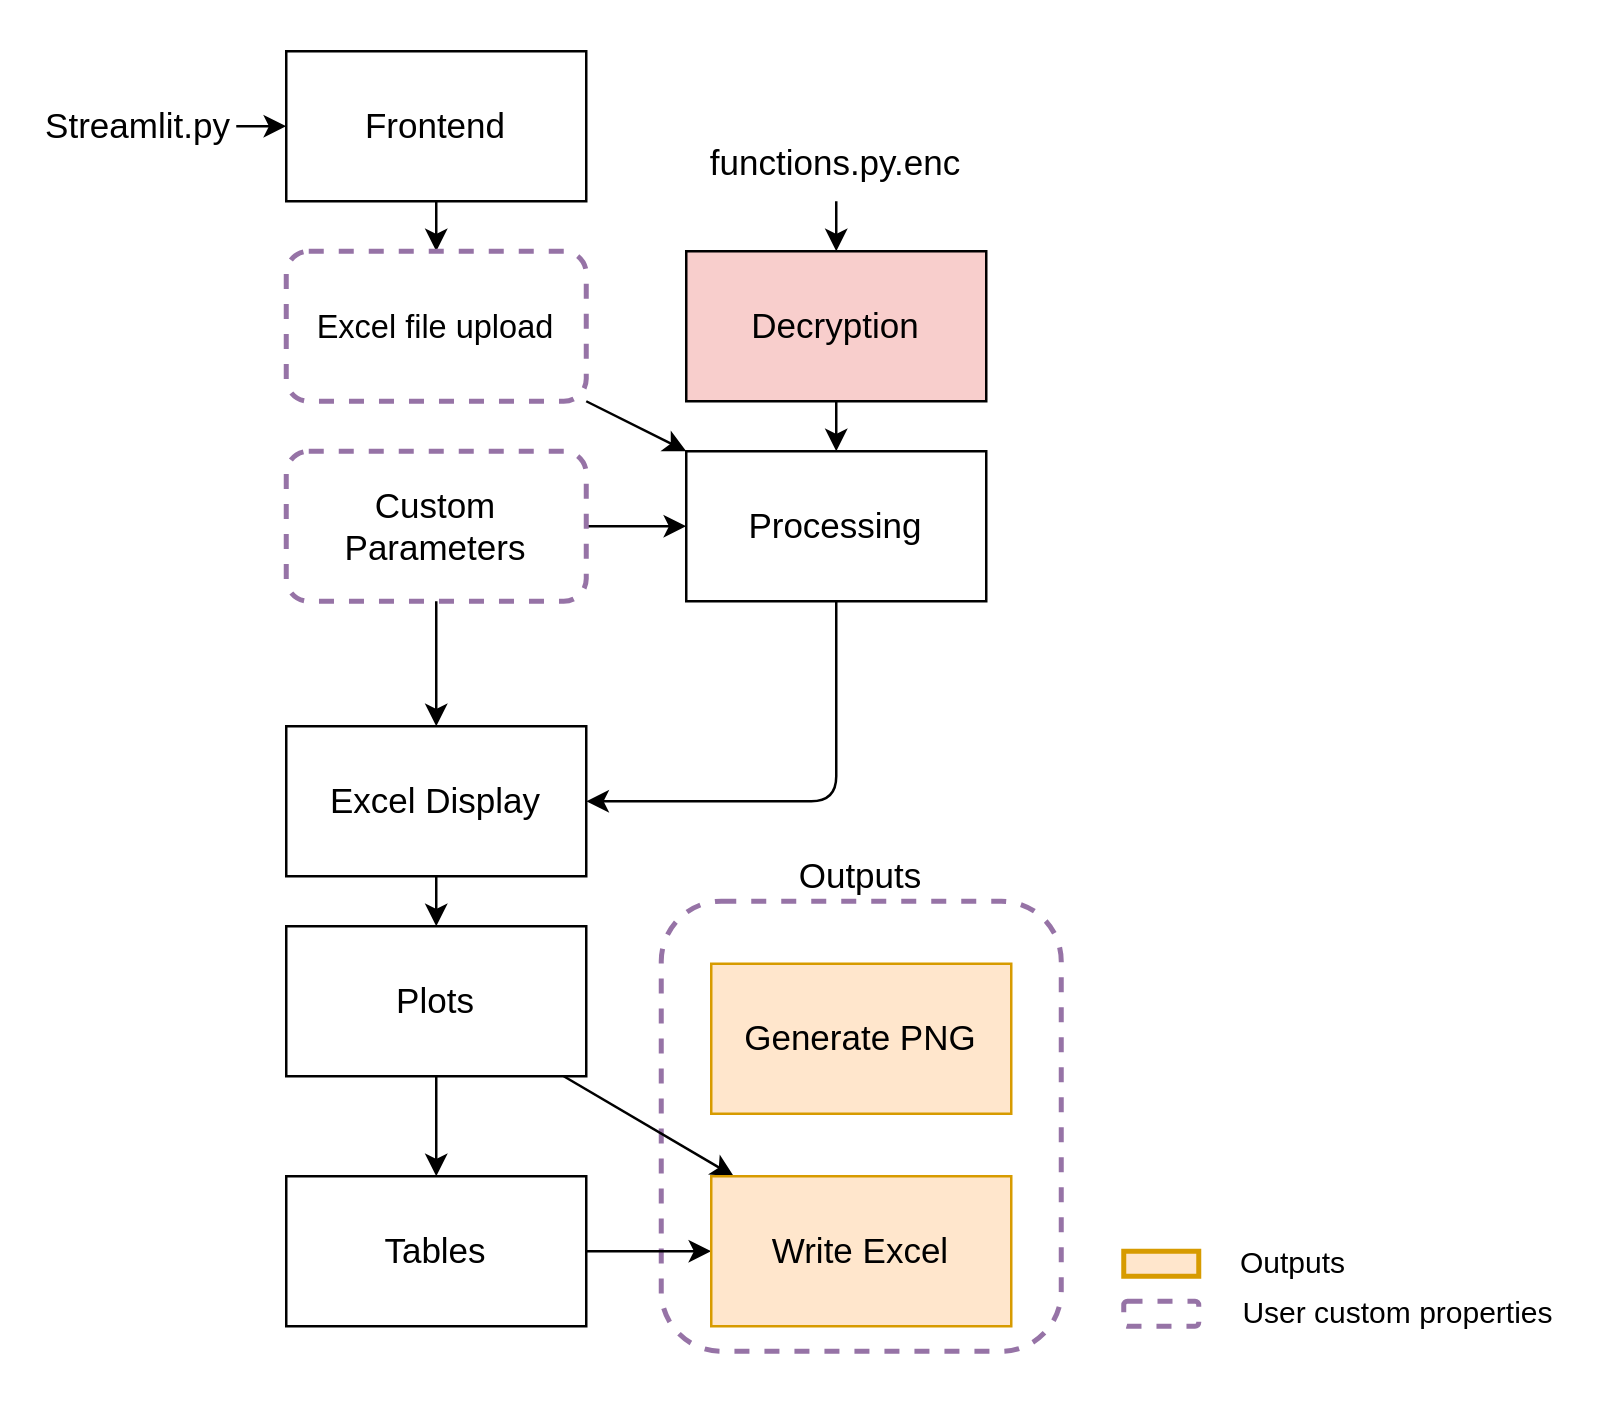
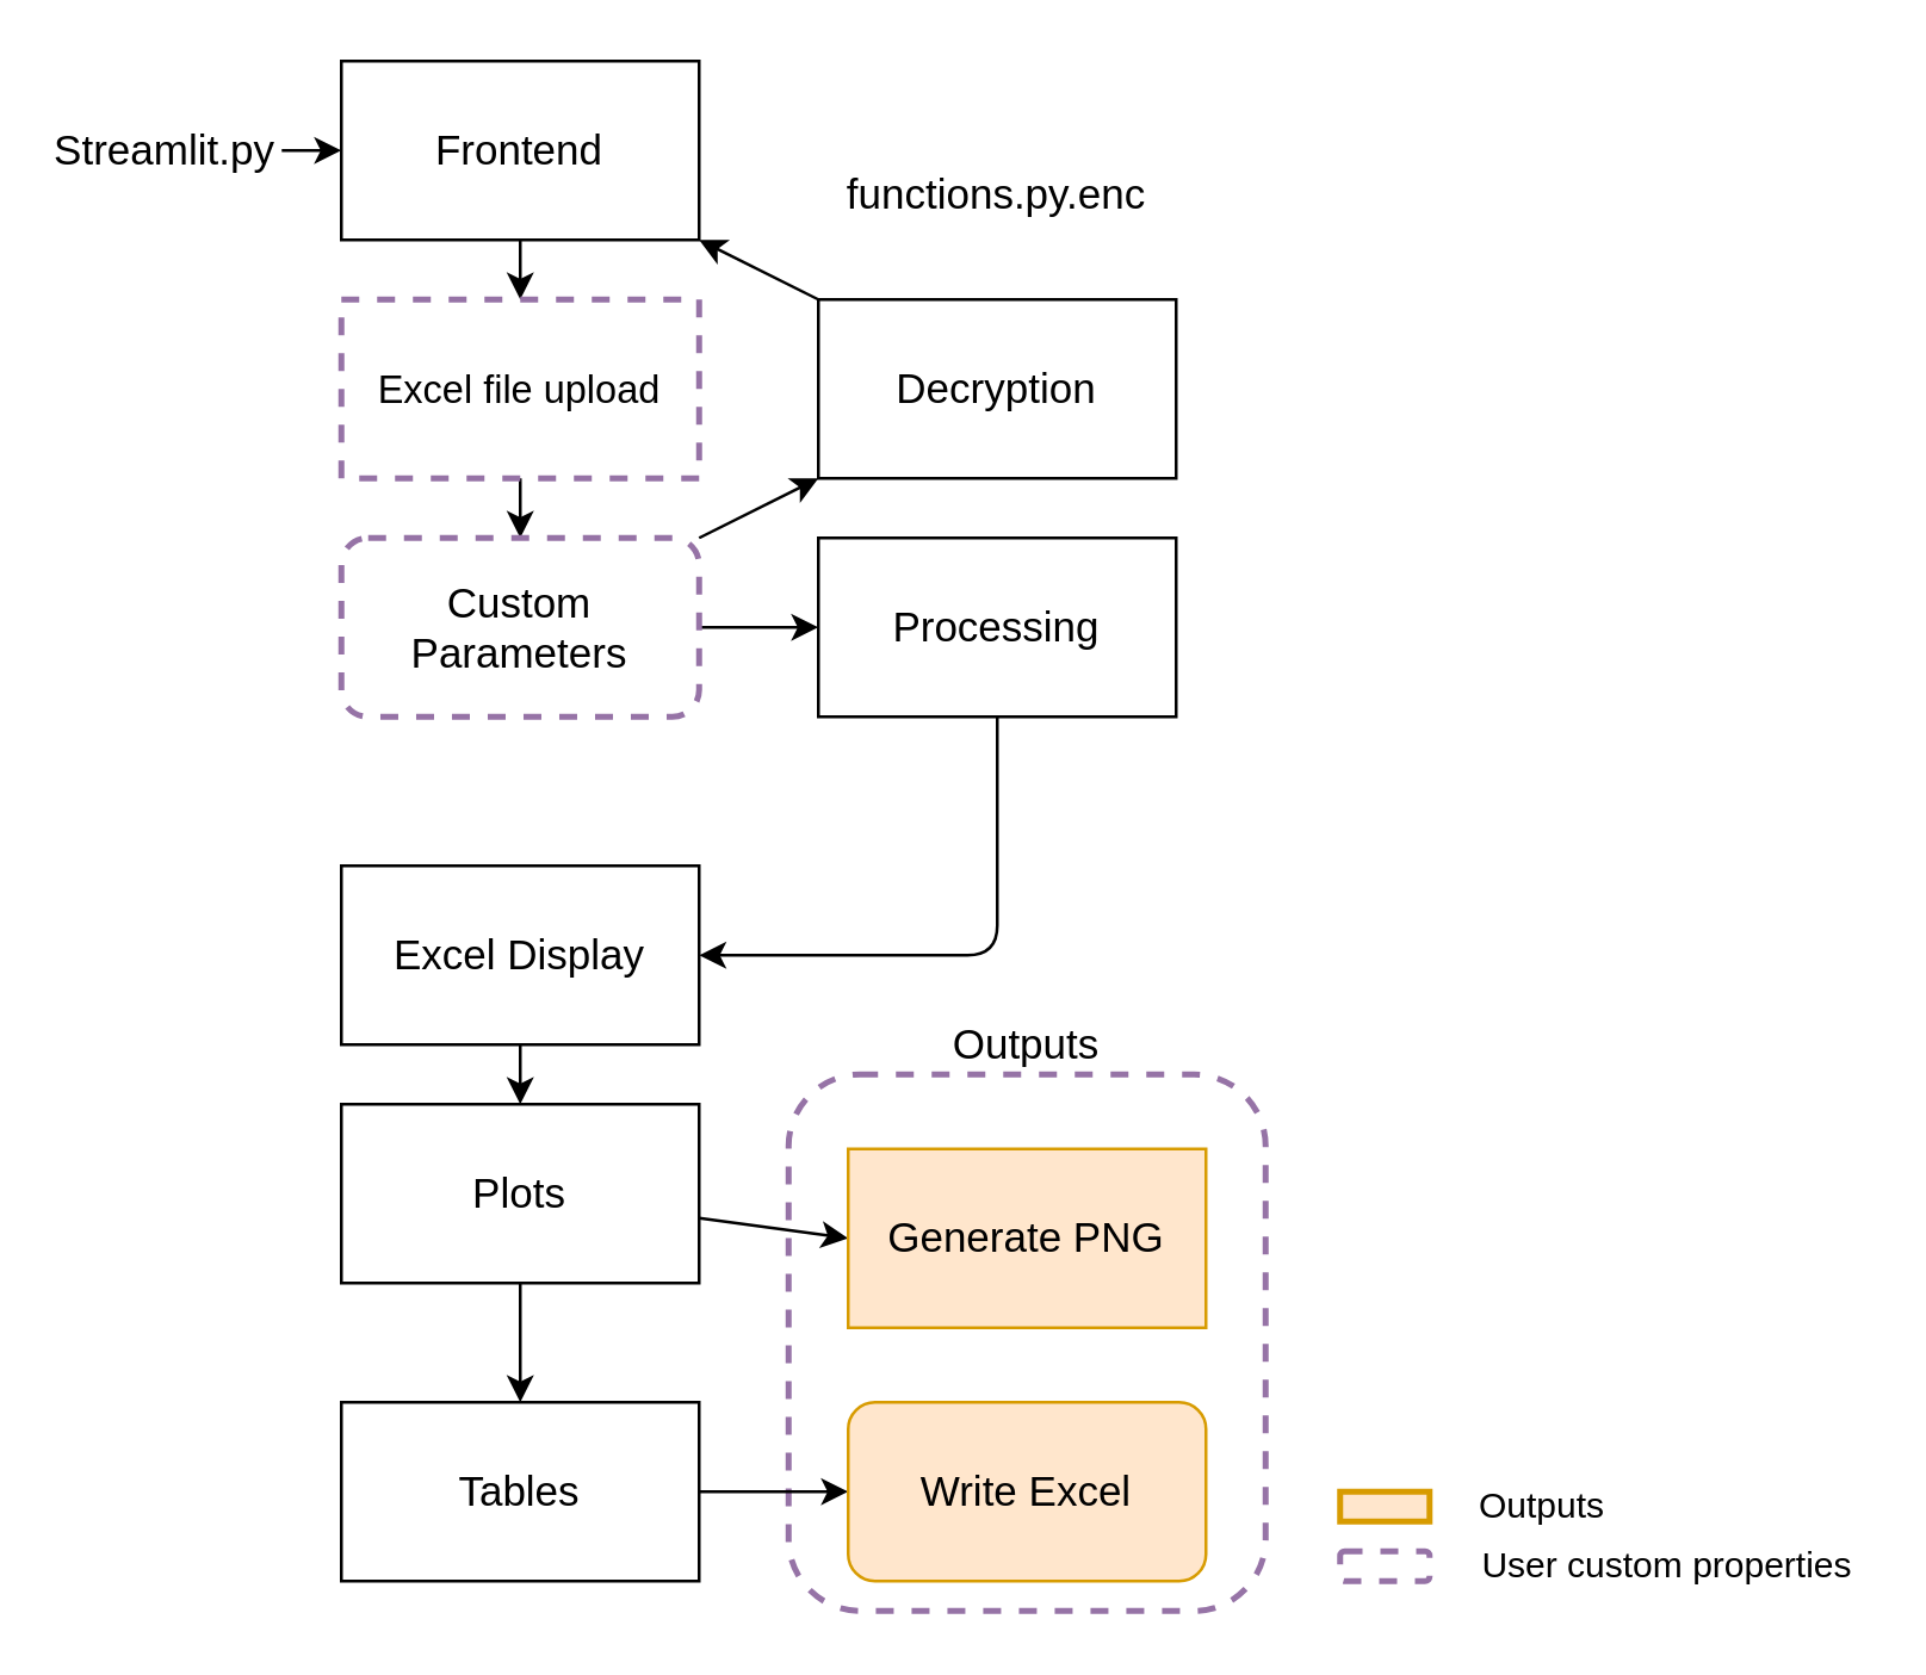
  <mxCell id="0" />
  <mxCell id="1" parent="0" />
  <mxCell id="2" value="" style="rounded=1;whiteSpace=wrap;html=1;dashed=1;strokeColor=#9673a6;strokeWidth=2;align=center;verticalAlign=middle;fontFamily=Helvetica;fontSize=12;fontColor=default;fillColor=none;" vertex="1" parent="1"><mxGeometry x="264" y="360" width="160" height="180" as="geometry" /></mxCell>
  <mxCell id="3" style="edgeStyle=none;html=1;" edge="1" parent="1" source="4" target="6"><mxGeometry relative="1" as="geometry" /></mxCell>
  <mxCell id="4" value="Frontend" style="rounded=0;whiteSpace=wrap;html=1;fillColor=default;strokeColor=default;align=center;verticalAlign=middle;fontFamily=Helvetica;fontSize=14;fontColor=default;" vertex="1" parent="1"><mxGeometry x="114" y="20" width="120" height="60" as="geometry" /></mxCell>
- <mxCell id="5" style="edgeStyle=none;html=1;" edge="1" parent="1" source="6" target="20"><mxGeometry relative="1" as="geometry" /></mxCell>
- <mxCell id="6" value="Excel file upload" style="rounded=1;whiteSpace=wrap;html=1;fillColor=none;strokeColor=#9673a6;dashed=1;strokeWidth=2;fontSize=13;" vertex="1" parent="1"><mxGeometry x="114" y="100" width="120" height="60" as="geometry" /></mxCell>
- <mxCell id="7" style="edgeStyle=none;html=1;entryX=0.5;entryY=0;entryDx=0;entryDy=0;" edge="1" parent="1" source="9" target="11"><mxGeometry relative="1" as="geometry" /></mxCell>
+ <mxCell id="5" style="edgeStyle=none;html=1;" edge="1" parent="1" source="6" target="9"><mxGeometry relative="1" as="geometry" /></mxCell>
+ <mxCell id="6" value="Excel file upload" style="whiteSpace=wrap;html=1;fillColor=none;strokeColor=#9673a6;dashed=1;strokeWidth=2;fontSize=13;rounded=0;" vertex="1" parent="1"><mxGeometry x="114" y="100" width="120" height="60" as="geometry" /></mxCell>
+ <mxCell id="7" style="edgeStyle=none;html=1;" edge="1" parent="1" source="9" target="18"><mxGeometry relative="1" as="geometry" /></mxCell>
  <mxCell id="8" style="edgeStyle=none;html=1;" edge="1" parent="1" source="9" target="20"><mxGeometry relative="1" as="geometry" /></mxCell>
  <mxCell id="9" value="Custom Parameters" style="rounded=1;whiteSpace=wrap;html=1;dashed=1;strokeColor=#9673a6;strokeWidth=2;align=center;verticalAlign=middle;fontFamily=Helvetica;fontSize=14;fontColor=default;fillColor=none;" vertex="1" parent="1"><mxGeometry x="114" y="180" width="120" height="60" as="geometry" /></mxCell>
  <mxCell id="10" style="edgeStyle=none;html=1;" edge="1" parent="1" source="11" target="14"><mxGeometry relative="1" as="geometry" /></mxCell>
  <mxCell id="11" value="Excel Display" style="rounded=0;whiteSpace=wrap;html=1;fontFamily=Helvetica;fontSize=14;" vertex="1" parent="1"><mxGeometry x="114" y="290" width="120" height="60" as="geometry" /></mxCell>
  <mxCell id="12" style="edgeStyle=none;html=1;" edge="1" parent="1" source="14" target="16"><mxGeometry relative="1" as="geometry" /></mxCell>
- <mxCell id="13" style="edgeStyle=none;html=1;" edge="1" parent="1" source="14" target="21"><mxGeometry relative="1" as="geometry" /></mxCell>
+ <mxCell id="13" style="edgeStyle=none;html=1;entryX=0;entryY=0.5;entryDx=0;entryDy=0;" edge="1" parent="1" source="14" target="22"><mxGeometry relative="1" as="geometry" /></mxCell>
  <mxCell id="14" value="Plots" style="rounded=0;whiteSpace=wrap;html=1;fontFamily=Helvetica;fontSize=14;" vertex="1" parent="1"><mxGeometry x="114" y="370" width="120" height="60" as="geometry" /></mxCell>
  <mxCell id="15" style="edgeStyle=none;html=1;entryX=0;entryY=0.5;entryDx=0;entryDy=0;" edge="1" parent="1" source="16" target="21"><mxGeometry relative="1" as="geometry" /></mxCell>
  <mxCell id="16" value="Tables" style="rounded=0;whiteSpace=wrap;html=1;fontFamily=Helvetica;fontSize=14;" vertex="1" parent="1"><mxGeometry x="114" y="470" width="120" height="60" as="geometry" /></mxCell>
- <mxCell id="17" style="edgeStyle=none;html=1;" edge="1" parent="1" source="18" target="20"><mxGeometry relative="1" as="geometry" /></mxCell>
- <mxCell id="18" value="Decryption" style="rounded=0;whiteSpace=wrap;html=1;fontFamily=Helvetica;fontSize=14;fillColor=#f8cecc;" vertex="1" parent="1"><mxGeometry x="274" y="100" width="120" height="60" as="geometry" /></mxCell>
+ <mxCell id="17" style="edgeStyle=none;html=1;" edge="1" parent="1" source="18" target="4"><mxGeometry relative="1" as="geometry" /></mxCell>
+ <mxCell id="18" value="Decryption" style="rounded=0;whiteSpace=wrap;html=1;fontFamily=Helvetica;fontSize=14;" vertex="1" parent="1"><mxGeometry x="274" y="100" width="120" height="60" as="geometry" /></mxCell>
  <mxCell id="19" style="edgeStyle=none;html=1;entryX=1;entryY=0.5;entryDx=0;entryDy=0;" edge="1" parent="1" source="20" target="11"><mxGeometry relative="1" as="geometry"><Array as="points"><mxPoint x="334" y="320" /></Array></mxGeometry></mxCell>
  <mxCell id="20" value="Processing" style="rounded=0;whiteSpace=wrap;html=1;fontFamily=Helvetica;fontSize=14;" vertex="1" parent="1"><mxGeometry x="274" y="180" width="120" height="60" as="geometry" /></mxCell>
- <mxCell id="21" value="Write Excel" style="rounded=0;whiteSpace=wrap;html=1;fillColor=#ffe6cc;strokeColor=#d79b00;fontFamily=Helvetica;fontSize=14;" vertex="1" parent="1"><mxGeometry x="284" y="470" width="120" height="60" as="geometry" /></mxCell>
+ <mxCell id="21" value="Write Excel" style="whiteSpace=wrap;html=1;fillColor=#ffe6cc;strokeColor=#d79b00;fontFamily=Helvetica;fontSize=14;rounded=1;" vertex="1" parent="1"><mxGeometry x="284" y="470" width="120" height="60" as="geometry" /></mxCell>
  <mxCell id="22" value="Generate PNG" style="rounded=0;whiteSpace=wrap;html=1;fillColor=#ffe6cc;strokeColor=#d79b00;fontFamily=Helvetica;fontSize=14;" vertex="1" parent="1"><mxGeometry x="284" y="385" width="120" height="60" as="geometry" /></mxCell>
  <mxCell id="23" value="Outputs" style="text;html=1;align=center;verticalAlign=middle;whiteSpace=wrap;rounded=0;fontFamily=Helvetica;fontSize=14;" vertex="1" parent="1"><mxGeometry x="279" y="340" width="130" height="20" as="geometry" /></mxCell>
  <mxCell id="24" value="" style="rounded=1;whiteSpace=wrap;html=1;dashed=1;strokeColor=#9673a6;strokeWidth=2;align=center;verticalAlign=middle;fontFamily=Helvetica;fontSize=12;fontColor=default;fillColor=none;" vertex="1" parent="1"><mxGeometry x="449" y="520" width="30" height="10" as="geometry" /></mxCell>
  <mxCell id="25" value="" style="rounded=0;whiteSpace=wrap;html=1;fillColor=#ffe6cc;strokeColor=#d79b00;strokeWidth=2;align=center;verticalAlign=middle;fontFamily=Helvetica;fontSize=12;fontColor=default;" vertex="1" parent="1"><mxGeometry x="449" y="500" width="30" height="10" as="geometry" /></mxCell>
  <mxCell id="26" value="Outputs" style="text;html=1;align=left;verticalAlign=middle;whiteSpace=wrap;rounded=0;fontFamily=Helvetica;fontSize=12;" vertex="1" parent="1"><mxGeometry x="494" y="495" width="120" height="20" as="geometry" /></mxCell>
  <mxCell id="27" value="User custom properties" style="text;html=1;align=center;verticalAlign=middle;whiteSpace=wrap;rounded=0;fontFamily=Helvetica;fontSize=12;" vertex="1" parent="1"><mxGeometry x="494" y="515" width="130" height="20" as="geometry" /></mxCell>
  <mxCell id="28" style="edgeStyle=none;html=1;entryX=0;entryY=0.5;entryDx=0;entryDy=0;" edge="1" parent="1" target="4"><mxGeometry relative="1" as="geometry"><mxPoint x="94" y="50" as="sourcePoint" /></mxGeometry></mxCell>
  <mxCell id="29" value="Streamlit.py" style="text;html=1;align=center;verticalAlign=middle;whiteSpace=wrap;rounded=0;fontSize=14;" vertex="1" parent="1"><mxGeometry x="20" y="35" width="70" height="30" as="geometry" /></mxCell>
- <mxCell id="30" style="edgeStyle=none;html=1;" edge="1" parent="1" source="31" target="18"><mxGeometry relative="1" as="geometry" /></mxCell>
  <mxCell id="31" value="functions.py.enc" style="text;html=1;align=center;verticalAlign=middle;whiteSpace=wrap;rounded=0;fontFamily=Helvetica;fontSize=14;" vertex="1" parent="1"><mxGeometry x="279" y="50" width="110" height="30" as="geometry" /></mxCell>
